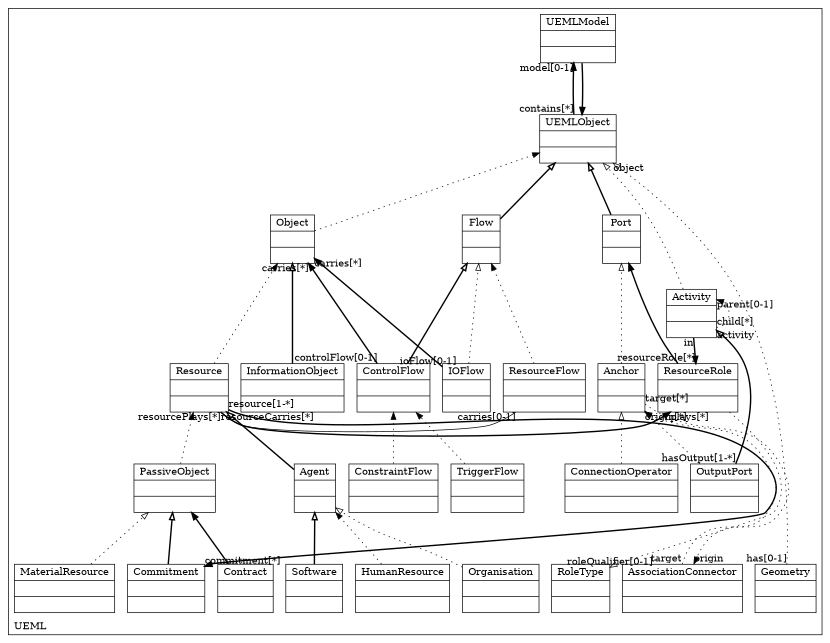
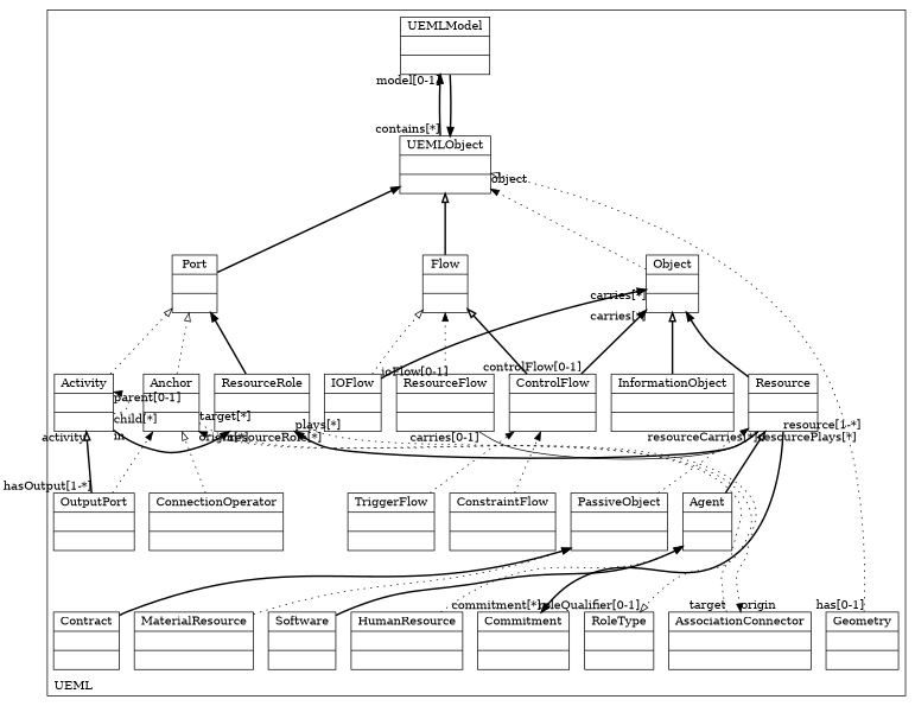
  digraph {
    compound=true
    labeljust=l
    labelloc=t
    nodeSep=0.75
    rankdir=BT
    node [shape=record]
    edge [arrowhead=normal constraint=true group=UEMLObject minlen=2 style=dotted]
    n1 [label="{UEMLObject| | }"]
    n2 [label="{UEMLModel| | }"]
    n3 [label="{Geometry| | }"]
    n4 [label="{Port| | }"]
    n5 [label="{Flow| | }"]
    n6 [label="{AssociationConnector| | }"]
    n7 [label="{Anchor| | }"]
    n8 [label="{Activity| | }"]
    n9 [label="{ResourceRole| | }"]
    n10 [label="{RoleType| | }"]
    n11 [label="{Object| | }"]
    n12 [label="{InformationObject| | }"]
    n13 [label="{Resource| | }"]
    n14 [label="{ResourceFlow| | }"]
    n15 [label="{Commitment| | }"]
    n16 [label="{PassiveObject| | }"]
    n17 [label="{MaterialResource| | }"]
    n18 [label="{HumanResource| | }"]
    n19 [label="{Agent| | }"]
    n20 [label="{IOFlow| | }"]
    n21 [label="{ControlFlow| | }"]
    n22 [label="{TriggerFlow| | }"]
    n23 [label="{ConstraintFlow| | }"]
    n24 [label="{OutputPort| | }"]
    n25 [label="{ConnectionOperator| | }"]
    n26 [label="{Contract| | }"]
    n27 [label="{Software| | }"]
-   n28 [label="{Organisation| | }"]
    subgraph cluster_1 {
      color=black
      label=UEML
      n1
      n2
      n3
      n4
      n5
      n6
      n7
      n8
      n9
      n10
      n11
      n12
      n13
      n14
      n15
      n16
      n17
      n18
      n19
      n20
      n21
      n22
      n23
      n24
      n25
      n26
      n27
-     n28
    }
    n1 -> n2 [arrowtail=none group=UEMLModel headlabel="model[0-1]" style=bold taillabel="contains[*]"]
    n2 -> n1 [style=bold]
    n3 -> n1 [arrowhead=onormal arrowtail=none constraint=false headlabel=object taillabel="has[0-1]"]
-   n4 -> n1 [arrowhead=onormal style=bold]
+   n4 -> n1 [style=bold]
    n5 -> n1 [arrowhead=onormal style=bold]
    n6 -> n7 [arrowtail=none constraint=false group=Anchor headlabel="origin[*]" taillabel=target]
    n7 -> n4 [arrowhead=onormal group=Port]
    n7 -> n6 [arrowtail=none constraint=false group=AssociationConnector headlabel=origin taillabel="target[*]"]
-   n8 -> n1 [arrowhead=onormal]
+   n8 -> n4 [arrowhead=onormal]
    n8 -> n8 [arrowtail=none group=Activity headlabel="parent[0-1]" taillabel="child[*]"]
    n8 -> n9 [arrowtail=none constraint=false group=ResourceRole headlabel="resourceRole[*]" style=bold taillabel=in]
    n9 -> n4 [group=Port style=bold]
    n9 -> n10 [arrowhead=onormal arrowtail=none constraint=false group=RoleType headlabel="roleQualifier[0-1]"]
    n11 -> n1
    n12 -> n11 [arrowhead=onormal group=Object style=bold]
    n13 -> n9 [arrowtail=none constraint=false group=ResourceRole headlabel="plays[*]" style=bold taillabel="resourcePlays[*]"]
-   n13 -> n11 [group=Object]
+   n13 -> n11 [group=Object style=bold]
    n13 -> n14 [arrowhead=none arrowtail=none constraint=false group=ResourceFlow headlabel="carries[0-1]" taillabel="resourceCarries[*]" style=""]
    n13 -> n15 [arrowtail=none constraint=false group=Commitment headlabel="commitment[*]" style=bold taillabel="resource[1-*]"]
    n14 -> n5 [group=Flow]
-   n15 -> n16 [arrowhead=onormal group=PassiveObject style=bold]
    n16 -> n13 [group=Resource]
    n17 -> n16 [arrowhead=onormal group=PassiveObject]
    n18 -> n19 [group=Agent]
    n19 -> n13 [arrowhead=onormal group=Resource style=bold]
    n20 -> n5 [arrowhead=onormal group=Flow]
    n20 -> n11 [arrowtail=none constraint=false group=Object headlabel="carries[*]" style=bold taillabel="ioFlow[0-1]"]
    n21 -> n5 [arrowhead=onormal group=Flow style=bold]
    n21 -> n11 [arrowtail=none constraint=false group=InformationObject headlabel="carries[*]" style=bold taillabel="controlFlow[0-1]"]
    n22 -> n21 [group=ControlFlow]
    n23 -> n21 [group=ControlFlow]
    n24 -> n7 [group=Anchor]
    n24 -> n8 [arrowhead=onormal arrowtail=none group=Activity headlabel=activity style=bold taillabel="hasOutput[1-*]"]
    n25 -> n7 [arrowhead=onormal group=Anchor]
    n26 -> n16 [group=PassiveObject style=bold]
    n27 -> n19 [arrowhead=onormal group=Agent style=bold]
-   n28 -> n19 [arrowhead=onormal group=Agent]
  }
